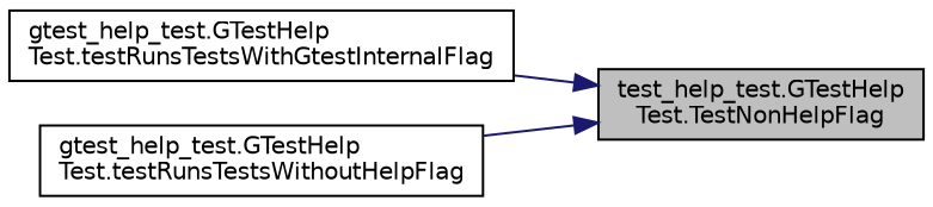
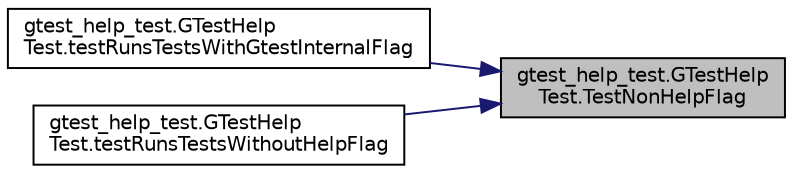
  digraph {
    rankdir=RL
    node [color=black fillcolor=white fontname=Helvetica fontsize=10 shape=record style=filled]
    edge [color=midnightblue dir=back fontname=Helvetica fontsize=10 labelfontname=Helvetica labelfontsize=10 style=solid]
-   n1 [fillcolor=grey75 fontcolor=black height=0.2 label="test_help_test.GTestHelp\lTest.TestNonHelpFlag" width=0.4]
+   n1 [fillcolor=grey75 fontcolor=black height=0.2 label="gtest_help_test.GTestHelp\lTest.TestNonHelpFlag" width=0.4]
    n2 [height=0.2 label="gtest_help_test.GTestHelp\lTest.testRunsTestsWithGtestInternalFlag" width=0.4]
    n3 [height=0.2 label="gtest_help_test.GTestHelp\lTest.testRunsTestsWithoutHelpFlag" width=0.4]
    n1 -> n2
    n1 -> n3
  }
